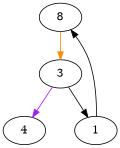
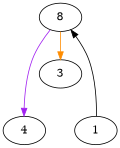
  digraph {
    edge [color=black weight=1]
    n1 [label=8]
    1
    4
    3
-   3 -> 4 [color=purple]
+   n1 -> 4 [color=purple]
    n1 -> 3 [color=darkorange]
    1 -> n1
-   3 -> 1
  }
